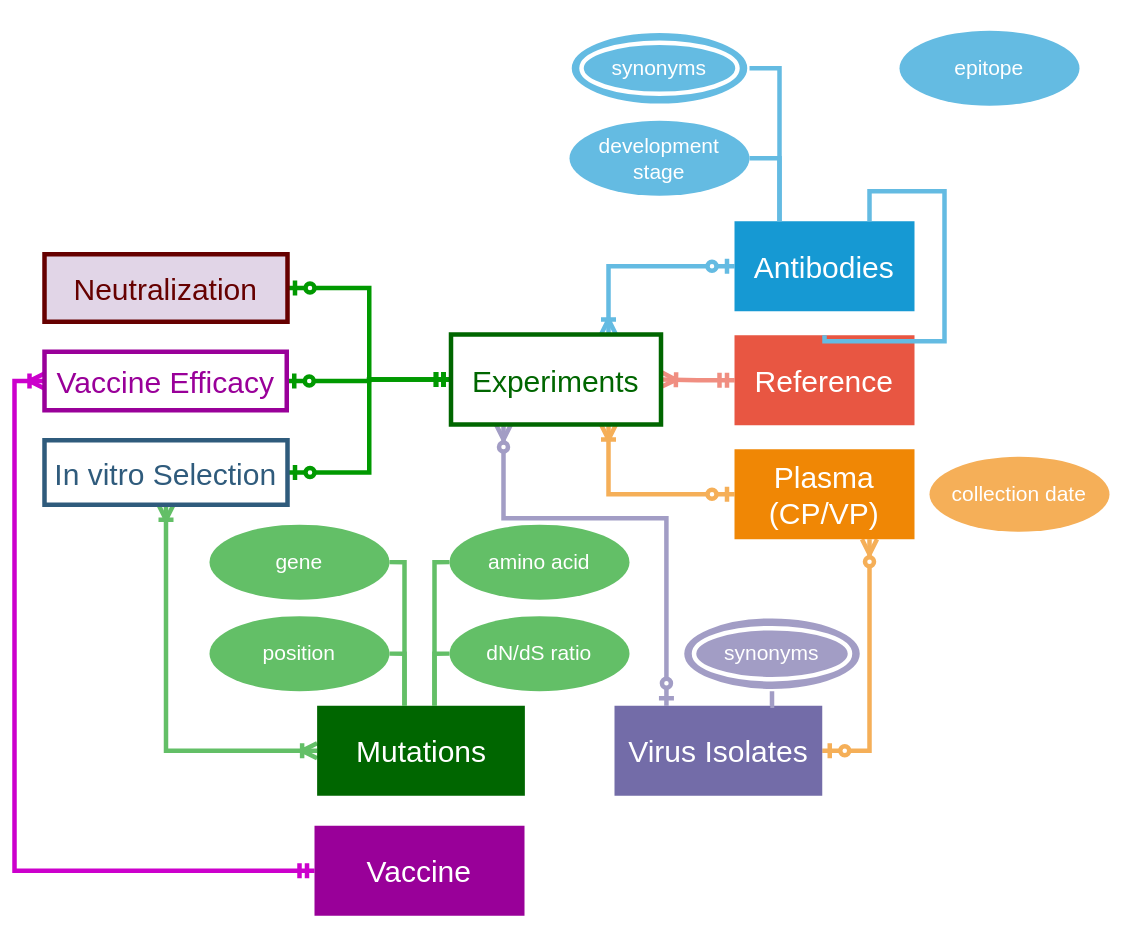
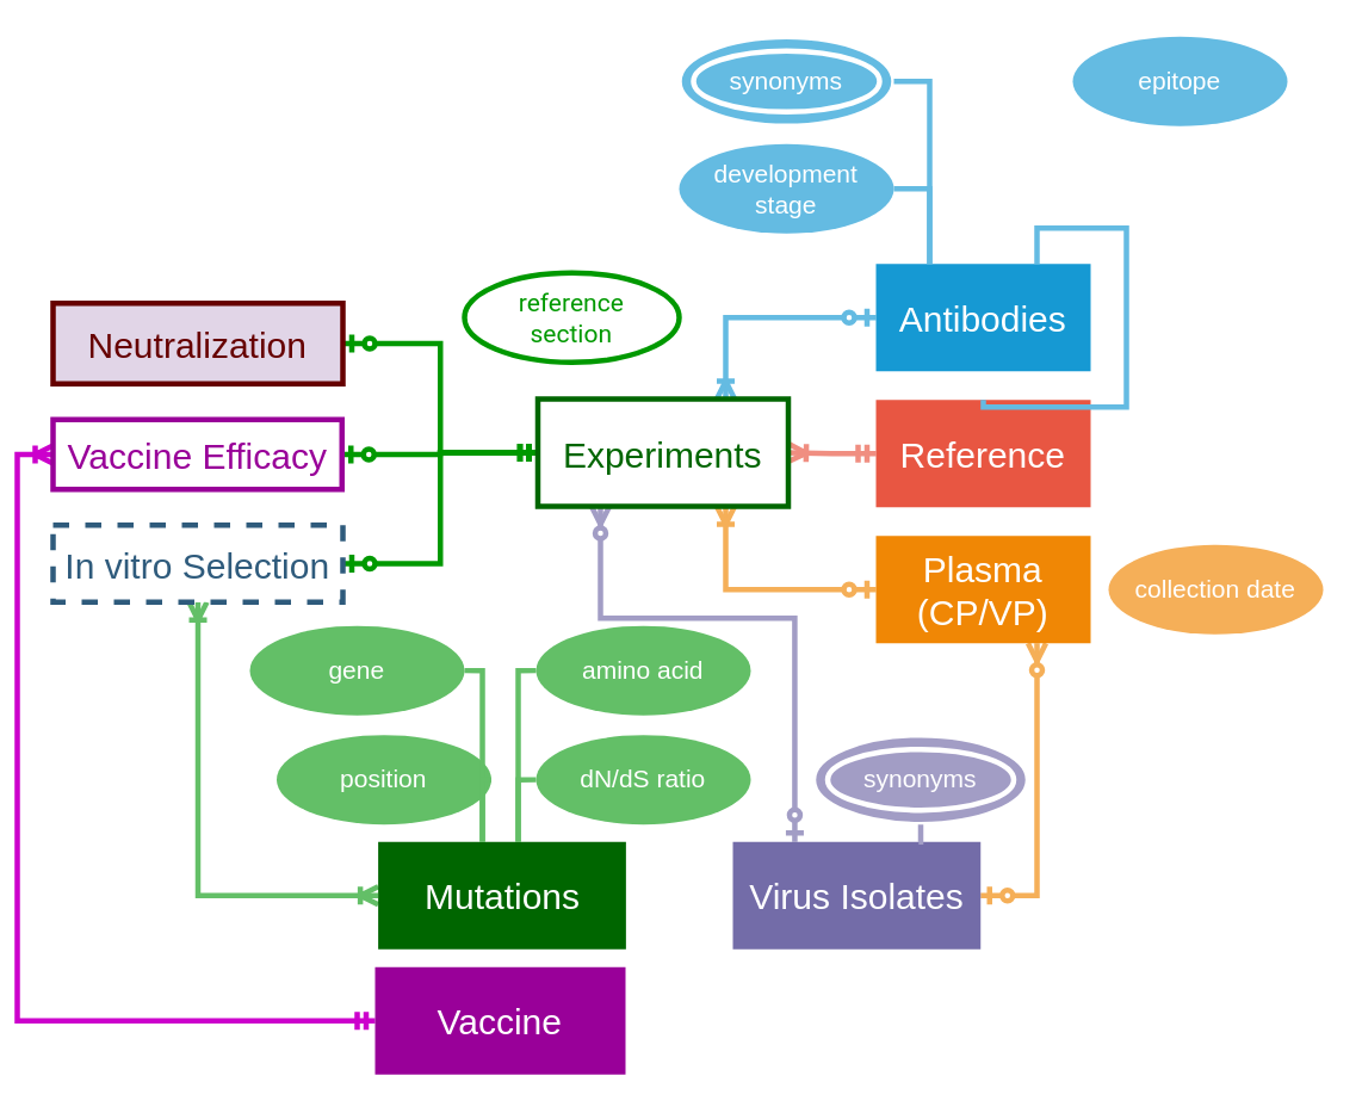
  <mxCell id="0" />
  <mxCell id="1" parent="0" />
  <mxCell id="2" style="edgeStyle=orthogonalEdgeStyle;rounded=0;jumpStyle=none;orthogonalLoop=1;jettySize=auto;html=1;exitX=0.75;exitY=1;exitDx=0;exitDy=0;startArrow=ERzeroToMany;startFill=1;endArrow=ERzeroToOne;endFill=1;strokeWidth=3;fontSize=14;fontColor=#5F8BAC;strokeColor=#F5AF58;entryX=1;entryY=0.5;entryDx=0;entryDy=0;" edge="1" parent="1" source="30" target="26"><mxGeometry relative="1" as="geometry"><mxPoint x="279" y="670" as="targetPoint" /><Array as="points"><mxPoint x="570" y="500" /></Array></mxGeometry></mxCell>
  <mxCell id="3" style="edgeStyle=orthogonalEdgeStyle;rounded=0;jumpStyle=none;orthogonalLoop=1;jettySize=auto;html=1;exitX=0.5;exitY=1;exitDx=0;exitDy=0;entryX=0;entryY=0.5;entryDx=0;entryDy=0;startArrow=ERoneToMany;startFill=0;endArrow=ERoneToMany;endFill=0;strokeColor=#63BF67;strokeWidth=3;fontSize=14;fontColor=#5F8BAC;" edge="1" parent="1" source="44" target="15"><mxGeometry relative="1" as="geometry" /></mxCell>
  <mxCell id="4" style="edgeStyle=orthogonalEdgeStyle;rounded=0;jumpStyle=none;orthogonalLoop=1;jettySize=auto;html=1;exitX=0;exitY=0.5;exitDx=0;exitDy=0;entryX=1;entryY=0.5;entryDx=0;entryDy=0;startArrow=ERmandOne;startFill=0;endArrow=ERzeroToOne;endFill=1;strokeWidth=3;fontSize=14;fontColor=#5F8BAC;strokeColor=#009900;" edge="1" parent="1" source="40" target="44"><mxGeometry relative="1" as="geometry" /></mxCell>
  <mxCell id="5" style="edgeStyle=orthogonalEdgeStyle;rounded=0;jumpStyle=none;orthogonalLoop=1;jettySize=auto;html=1;exitX=0;exitY=0.5;exitDx=0;exitDy=0;entryX=1;entryY=0.5;entryDx=0;entryDy=0;startArrow=ERmandOne;startFill=0;endArrow=ERzeroToOne;endFill=1;strokeWidth=3;fontSize=14;fontColor=#009900;strokeColor=#009900;" edge="1" parent="1" source="40" target="43"><mxGeometry relative="1" as="geometry" /></mxCell>
  <mxCell id="6" style="edgeStyle=orthogonalEdgeStyle;rounded=0;jumpStyle=none;orthogonalLoop=1;jettySize=auto;html=1;exitX=0;exitY=0.5;exitDx=0;exitDy=0;entryX=1;entryY=0.5;entryDx=0;entryDy=0;startArrow=ERmandOne;startFill=0;endArrow=ERzeroToOne;endFill=1;strokeWidth=3;fontSize=14;fontColor=#009900;strokeColor=#009900;" edge="1" parent="1" source="40" target="45"><mxGeometry relative="1" as="geometry" /></mxCell>
  <mxCell id="7" style="edgeStyle=orthogonalEdgeStyle;rounded=0;jumpStyle=none;orthogonalLoop=1;jettySize=auto;html=1;exitX=0.75;exitY=0;exitDx=0;exitDy=0;entryX=0;entryY=0.5;entryDx=0;entryDy=0;startArrow=ERoneToMany;startFill=0;endArrow=ERzeroToOne;endFill=1;strokeWidth=3;fontSize=14;fontColor=#5F8BAC;strokeColor=#64BBE2;" edge="1" parent="1" source="40" target="32"><mxGeometry relative="1" as="geometry" /></mxCell>
  <mxCell id="8" style="edgeStyle=orthogonalEdgeStyle;rounded=0;jumpStyle=none;orthogonalLoop=1;jettySize=auto;html=1;exitX=0.75;exitY=1;exitDx=0;exitDy=0;entryX=0;entryY=0.5;entryDx=0;entryDy=0;startArrow=ERoneToMany;startFill=0;endArrow=ERzeroToOne;endFill=1;strokeWidth=3;fontSize=14;fontColor=#5F8BAC;strokeColor=#F5AF58;" edge="1" parent="1" source="40" target="30"><mxGeometry relative="1" as="geometry" /></mxCell>
  <mxCell id="9" style="edgeStyle=orthogonalEdgeStyle;rounded=0;jumpStyle=none;orthogonalLoop=1;jettySize=auto;html=1;exitX=0.25;exitY=1;exitDx=0;exitDy=0;entryX=0.25;entryY=0;entryDx=0;entryDy=0;startArrow=ERzeroToMany;startFill=1;endArrow=ERzeroToOne;endFill=1;strokeColor=#A29DC5;strokeWidth=3;fontSize=14;fontColor=#009900;" edge="1" parent="1" source="40" target="26"><mxGeometry relative="1" as="geometry"><Array as="points"><mxPoint x="326" y="345" /><mxPoint x="435" y="345" /></Array></mxGeometry></mxCell>
  <mxCell id="10" style="edgeStyle=orthogonalEdgeStyle;rounded=0;jumpStyle=none;orthogonalLoop=1;jettySize=auto;html=1;exitX=0;exitY=0.5;exitDx=0;exitDy=0;entryX=0;entryY=0.5;entryDx=0;entryDy=0;startArrow=ERmandOne;startFill=0;endArrow=ERoneToMany;endFill=0;strokeWidth=3;fontSize=14;fontColor=#5F8BAC;strokeColor=#CC00CC;" edge="1" parent="1" source="11" target="43"><mxGeometry relative="1" as="geometry" /></mxCell>
- <mxCell id="11" value="&lt;font color=&quot;#ffffff&quot;&gt;&lt;span style=&quot;font-size: 20px&quot;&gt;Vaccine&lt;/span&gt;&lt;/font&gt;" style="rounded=0;whiteSpace=wrap;html=1;strokeColor=none;fillColor=#990099;" vertex="1" parent="1"><mxGeometry x="200" y="550" width="140" height="60" as="geometry" /></mxCell>
+ <mxCell id="11" value="&lt;font color=&quot;#ffffff&quot;&gt;&lt;span style=&quot;font-size: 20px&quot;&gt;Vaccine&lt;/span&gt;&lt;/font&gt;" style="rounded=0;whiteSpace=wrap;html=1;strokeColor=none;fillColor=#990099;" vertex="1" parent="1"><mxGeometry x="200" y="540" width="140" height="60" as="geometry" /></mxCell>
  <mxCell id="12" style="edgeStyle=orthogonalEdgeStyle;rounded=0;jumpStyle=none;orthogonalLoop=1;jettySize=auto;html=1;exitX=0;exitY=0.5;exitDx=0;exitDy=0;entryX=1;entryY=0.5;entryDx=0;entryDy=0;startArrow=ERmandOne;startFill=0;endArrow=ERoneToMany;endFill=0;strokeWidth=3;fontSize=14;fontColor=#5F8BAC;strokeColor=#F08E81;" edge="1" parent="1" source="13" target="40"><mxGeometry relative="1" as="geometry" /></mxCell>
  <mxCell id="13" value="&lt;font color=&quot;#ffffff&quot;&gt;&lt;span style=&quot;font-size: 20px&quot;&gt;Reference&lt;br&gt;&lt;/span&gt;&lt;/font&gt;" style="rounded=0;whiteSpace=wrap;html=1;strokeColor=none;fillColor=#E85642;" vertex="1" parent="1"><mxGeometry x="480" y="223" width="120" height="60" as="geometry" /></mxCell>
  <mxCell id="14" value="" style="group" vertex="1" connectable="0" parent="1"><mxGeometry x="130" y="349.25" width="280" height="180.75" as="geometry" /></mxCell>
  <mxCell id="15" value="&lt;font color=&quot;#ffffff&quot;&gt;&lt;span style=&quot;font-size: 20px&quot;&gt;Mutations&lt;/span&gt;&lt;/font&gt;" style="rounded=0;whiteSpace=wrap;html=1;strokeColor=none;fillColor=#006600;" vertex="1" parent="14"><mxGeometry x="71.75" y="120.75" width="138.5" height="60" as="geometry" /></mxCell>
  <mxCell id="16" value="&lt;font color=&quot;#ffffff&quot; size=&quot;1&quot;&gt;&lt;span style=&quot;font-size: 14px&quot;&gt;gene&lt;/span&gt;&lt;/font&gt;" style="ellipse;whiteSpace=wrap;html=1;strokeColor=none;fillColor=#63BF67;" vertex="1" parent="14"><mxGeometry width="120" height="50" as="geometry" /></mxCell>
- <mxCell id="17" value="&lt;font color=&quot;#ffffff&quot; size=&quot;1&quot;&gt;&lt;span style=&quot;font-size: 14px&quot;&gt;position&lt;/span&gt;&lt;/font&gt;" style="ellipse;whiteSpace=wrap;html=1;strokeColor=none;fillColor=#63BF67;" vertex="1" parent="14"><mxGeometry y="61" width="120" height="50" as="geometry" /></mxCell>
+ <mxCell id="17" value="&lt;font color=&quot;#ffffff&quot; size=&quot;1&quot;&gt;&lt;span style=&quot;font-size: 14px&quot;&gt;position&lt;/span&gt;&lt;/font&gt;" style="ellipse;whiteSpace=wrap;html=1;strokeColor=none;fillColor=#63BF67;" vertex="1" parent="14"><mxGeometry x="15" y="61" width="120" height="50" as="geometry" /></mxCell>
  <mxCell id="18" value="&lt;font color=&quot;#ffffff&quot; size=&quot;1&quot;&gt;&lt;span style=&quot;font-size: 14px&quot;&gt;amino acid&lt;/span&gt;&lt;/font&gt;" style="ellipse;whiteSpace=wrap;html=1;strokeColor=none;fillColor=#63BF67;" vertex="1" parent="14"><mxGeometry x="160" width="120" height="50" as="geometry" /></mxCell>
  <mxCell id="19" value="&lt;font color=&quot;#ffffff&quot; size=&quot;1&quot;&gt;&lt;span style=&quot;font-size: 14px&quot;&gt;dN/dS ratio&lt;/span&gt;&lt;/font&gt;" style="ellipse;whiteSpace=wrap;html=1;strokeColor=none;fillColor=#63BF67;" vertex="1" parent="14"><mxGeometry x="160" y="61" width="120" height="50" as="geometry" /></mxCell>
  <mxCell id="20" style="edgeStyle=orthogonalEdgeStyle;rounded=0;jumpStyle=none;orthogonalLoop=1;jettySize=auto;html=1;entryX=1;entryY=0.5;entryDx=0;entryDy=0;endArrow=none;endFill=0;strokeWidth=3;strokeColor=#63BF67;" edge="1" parent="14" target="16"><mxGeometry x="599" y="-556.5" as="geometry"><mxPoint x="130" y="120.75" as="sourcePoint" /><Array as="points"><mxPoint x="130" y="120.75" /><mxPoint x="130" y="24.75" /></Array></mxGeometry></mxCell>
  <mxCell id="21" style="edgeStyle=orthogonalEdgeStyle;rounded=0;jumpStyle=none;orthogonalLoop=1;jettySize=auto;html=1;endArrow=none;endFill=0;entryX=1;entryY=0.5;entryDx=0;entryDy=0;strokeWidth=3;strokeColor=#63BF67;" edge="1" parent="14" target="17"><mxGeometry x="599" y="-556.5" as="geometry"><mxPoint x="912.5" y="-278" as="targetPoint" /><mxPoint x="130" y="120.75" as="sourcePoint" /><Array as="points"><mxPoint x="130" y="120.75" /><mxPoint x="130" y="85.75" /></Array></mxGeometry></mxCell>
  <mxCell id="22" style="edgeStyle=orthogonalEdgeStyle;rounded=0;jumpStyle=none;orthogonalLoop=1;jettySize=auto;html=1;entryX=0;entryY=0.5;entryDx=0;entryDy=0;endArrow=none;endFill=0;strokeWidth=3;strokeColor=#63BF67;" edge="1" parent="14" target="18"><mxGeometry x="599" y="-556.5" as="geometry"><mxPoint x="150" y="120.75" as="sourcePoint" /><Array as="points"><mxPoint x="150" y="120.75" /><mxPoint x="150" y="24.75" /></Array></mxGeometry></mxCell>
  <mxCell id="23" style="edgeStyle=orthogonalEdgeStyle;rounded=0;jumpStyle=none;orthogonalLoop=1;jettySize=auto;html=1;exitX=0;exitY=0.5;exitDx=0;exitDy=0;startArrow=none;endArrow=none;endFill=0;strokeWidth=3;fontSize=11;fontColor=#000000;strokeColor=#63BF67;" edge="1" parent="14" source="19"><mxGeometry x="760" y="-407" as="geometry"><mxPoint x="150" y="120.75" as="targetPoint" /><Array as="points"><mxPoint x="150" y="85.75" /><mxPoint x="150" y="120.75" /></Array></mxGeometry></mxCell>
  <mxCell id="24" value="" style="group" vertex="1" connectable="0" parent="1"><mxGeometry x="400" y="410.25" width="165" height="119.75" as="geometry" /></mxCell>
  <mxCell id="25" value="&lt;font color=&quot;#ffffff&quot; size=&quot;1&quot;&gt;&lt;span&gt;&lt;span style=&quot;font-size: 14px&quot;&gt;synonyms&lt;/span&gt;&lt;/span&gt;&lt;/font&gt;" style="ellipse;shape=doubleEllipse;margin=8;whiteSpace=wrap;html=1;align=center;fillColor=#A29DC5;strokeColor=#FFFFFF;strokeWidth=3;fontStyle=0" vertex="1" parent="24"><mxGeometry x="45" width="120" height="50" as="geometry" /></mxCell>
  <mxCell id="26" value="&lt;font color=&quot;#ffffff&quot;&gt;&lt;span style=&quot;font-size: 20px&quot;&gt;Virus Isolates&lt;/span&gt;&lt;/font&gt;" style="rounded=0;whiteSpace=wrap;html=1;strokeColor=none;fillColor=#736CA8;" vertex="1" parent="24"><mxGeometry y="59.75" width="138.5" height="60" as="geometry" /></mxCell>
  <mxCell id="27" style="edgeStyle=orthogonalEdgeStyle;rounded=0;jumpStyle=none;orthogonalLoop=1;jettySize=auto;html=1;exitX=0.75;exitY=0;exitDx=0;exitDy=0;entryX=0.5;entryY=1;entryDx=0;entryDy=0;startArrow=none;startFill=0;endArrow=none;endFill=0;strokeColor=#A29DC5;strokeWidth=3;fontSize=14;fontColor=#009900;" edge="1" parent="24" source="26" target="25"><mxGeometry relative="1" as="geometry" /></mxCell>
  <mxCell id="28" value="" style="group" vertex="1" connectable="0" parent="1"><mxGeometry x="480" y="299" width="250" height="60" as="geometry" /></mxCell>
  <mxCell id="29" value="&lt;font color=&quot;#ffffff&quot;&gt;&lt;span style=&quot;font-size: 14px&quot;&gt;collection date&lt;/span&gt;&lt;/font&gt;" style="ellipse;whiteSpace=wrap;html=1;strokeColor=none;fillColor=#F5AF58;" vertex="1" parent="28"><mxGeometry x="130" y="5" width="120" height="50" as="geometry" /></mxCell>
  <mxCell id="30" value="&lt;font color=&quot;#ffffff&quot;&gt;&lt;span style=&quot;font-size: 20px&quot;&gt;Plasma&lt;br&gt;(CP/VP)&lt;br&gt;&lt;/span&gt;&lt;/font&gt;" style="rounded=0;whiteSpace=wrap;html=1;strokeColor=none;fillColor=#F08705;" vertex="1" parent="28"><mxGeometry width="120" height="60" as="geometry" /></mxCell>
  <mxCell id="31" value="" style="group" vertex="1" connectable="0" parent="1"><mxGeometry x="370" y="20" width="340" height="187" as="geometry" /></mxCell>
  <mxCell id="32" value="&lt;font color=&quot;#ffffff&quot; style=&quot;font-size: 20px&quot;&gt;Antibodies&lt;/font&gt;" style="rounded=0;whiteSpace=wrap;html=1;fillColor=#1699D3;strokeColor=none;" vertex="1" parent="31"><mxGeometry x="110" y="127" width="120" height="60" as="geometry" /></mxCell>
  <mxCell id="33" value="&lt;font color=&quot;#ffffff&quot;&gt;&lt;span style=&quot;font-size: 14px&quot;&gt;development stage&lt;/span&gt;&lt;/font&gt;" style="ellipse;whiteSpace=wrap;html=1;strokeColor=none;fillColor=#64BBE2;" vertex="1" parent="31"><mxGeometry y="60" width="120" height="50" as="geometry" /></mxCell>
  <mxCell id="34" value="&lt;font color=&quot;#ffffff&quot;&gt;&lt;span style=&quot;font-size: 14px&quot;&gt;synonyms&lt;/span&gt;&lt;/font&gt;" style="ellipse;shape=doubleEllipse;margin=8;whiteSpace=wrap;html=1;align=center;fillColor=#64BBE2;strokeColor=#FFFFFF;strokeWidth=3;" vertex="1" parent="31"><mxGeometry width="120" height="50" as="geometry" /></mxCell>
  <mxCell id="35" value="&lt;font style=&quot;font-size: 14px&quot; color=&quot;#ffffff&quot;&gt;epitope&lt;/font&gt;" style="ellipse;whiteSpace=wrap;html=1;strokeColor=none;fillColor=#64BBE2;" vertex="1" parent="31"><mxGeometry x="220" width="120" height="50" as="geometry" /></mxCell>
  <mxCell id="36" style="edgeStyle=orthogonalEdgeStyle;rounded=0;orthogonalLoop=1;jettySize=auto;html=1;exitX=0.25;exitY=0;exitDx=0;exitDy=0;entryX=1;entryY=0.5;entryDx=0;entryDy=0;endArrow=none;endFill=0;strokeColor=#64BBE2;strokeWidth=3;" edge="1" parent="31" source="32" target="33"><mxGeometry x="895" y="-1957" as="geometry" /></mxCell>
  <mxCell id="37" style="edgeStyle=orthogonalEdgeStyle;rounded=0;jumpStyle=none;orthogonalLoop=1;jettySize=auto;html=1;exitX=0.25;exitY=0;exitDx=0;exitDy=0;entryX=1;entryY=0.5;entryDx=0;entryDy=0;endArrow=none;endFill=0;strokeColor=#64BBE2;strokeWidth=3;" edge="1" parent="31" source="32" target="34"><mxGeometry x="895" y="-1957" as="geometry" /></mxCell>
  <mxCell id="38" style="edgeStyle=orthogonalEdgeStyle;rounded=0;jumpStyle=none;orthogonalLoop=1;jettySize=auto;html=1;exitX=0.75;exitY=0;exitDx=0;exitDy=0;endArrow=none;endFill=0;strokeColor=#64BBE2;strokeWidth=3;" edge="1" parent="31" source="32" target="13"><mxGeometry x="895" y="-1957" as="geometry" /></mxCell>
  <mxCell id="39" value="" style="group" vertex="1" connectable="0" parent="1"><mxGeometry x="250" y="152" width="181" height="130.5" as="geometry" /></mxCell>
  <mxCell id="40" value="&lt;span style=&quot;font-size: 20px&quot;&gt;Experiments&lt;/span&gt;" style="rounded=0;whiteSpace=wrap;html=1;fillColor=#FFFFFF;strokeWidth=3;fontStyle=0;strokeColor=#006600;fontColor=#006600;" vertex="1" parent="39"><mxGeometry x="41" y="70.5" width="140" height="60" as="geometry" /></mxCell>
+ <mxCell id="41" value="&lt;div&gt;&lt;font face=&quot;roboto, arial, sans-serif&quot;&gt;&lt;span style=&quot;font-size: 14px ; background-color: rgb(255 , 255 , 255)&quot;&gt;reference&lt;/span&gt;&lt;/font&gt;&lt;/div&gt;&lt;div&gt;&lt;font face=&quot;roboto, arial, sans-serif&quot;&gt;&lt;span style=&quot;font-size: 14px ; background-color: rgb(255 , 255 , 255)&quot;&gt;section&lt;/span&gt;&lt;/font&gt;&lt;/div&gt;" style="ellipse;whiteSpace=wrap;html=1;strokeWidth=3;fillColor=#FFFFFF;align=center;fontStyle=0;strokeColor=#009900;fontColor=#009900;" vertex="1" parent="39"><mxGeometry width="120" height="50" as="geometry" /></mxCell>
  <mxCell id="42" value="" style="group" vertex="1" connectable="0" parent="1"><mxGeometry x="20" y="169" width="162" height="167" as="geometry" /></mxCell>
  <mxCell id="43" value="&lt;span style=&quot;font-size: 20px;&quot;&gt;Vaccine Efficacy&lt;/span&gt;&lt;font&gt;&lt;span style=&quot;font-size: 20px&quot;&gt;&lt;br&gt;&lt;/span&gt;&lt;/font&gt;" style="rounded=0;whiteSpace=wrap;html=1;fillColor=#FFFFFF;strokeWidth=3;fontColor=#990099;strokeColor=#990099;" vertex="1" parent="42"><mxGeometry y="65" width="161.5" height="39" as="geometry" /></mxCell>
- <mxCell id="44" value="&lt;span style=&quot;font-size: 20px;&quot;&gt;In vitro Selection&lt;/span&gt;" style="rounded=0;whiteSpace=wrap;html=1;fillColor=#FFFFFF;strokeWidth=3;fontStyle=0;strokeColor=#2F5B7C;fontColor=#2F5B7C;" vertex="1" parent="42"><mxGeometry y="124" width="162" height="43" as="geometry" /></mxCell>
+ <mxCell id="44" value="&lt;span style=&quot;font-size: 20px;&quot;&gt;In vitro Selection&lt;/span&gt;" style="rounded=0;whiteSpace=wrap;html=1;fillColor=#FFFFFF;strokeWidth=3;fontStyle=0;strokeColor=#2F5B7C;fontColor=#2F5B7C;dashed=1;" vertex="1" parent="42"><mxGeometry y="124" width="162" height="43" as="geometry" /></mxCell>
  <mxCell id="45" value="&lt;span style=&quot;font-size: 20px;&quot;&gt;Neutralization&lt;/span&gt;&lt;span style=&quot;font-size: 20px&quot;&gt;&lt;font&gt;&lt;br&gt;&lt;/font&gt;&lt;/span&gt;" style="rounded=0;whiteSpace=wrap;html=1;fillColor=#e1d5e7;strokeWidth=3;strokeColor=#660000;fontStyle=0;fontColor=#660000;" vertex="1" parent="42"><mxGeometry width="162" height="45" as="geometry" /></mxCell>
